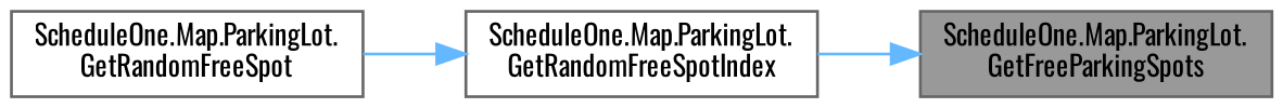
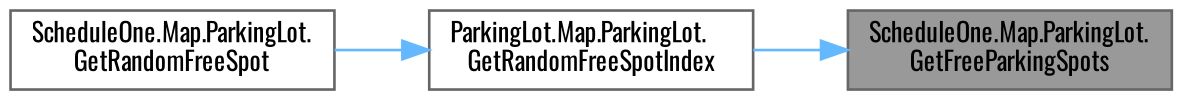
  digraph {
    fontname=Oswald
    rankdir=RL
    node [color=grey40 fillcolor=white fontname=Oswald fontsize=10 shape=box style=filled]
    edge [color=steelblue1 dir=back fontname=Oswald fontsize=10 labelfontname=Helvetica labelfontsize=10 style=solid]
    n1 [color=gray40 fillcolor=grey60 fontcolor=black height=0.2 label="ScheduleOne.Map.ParkingLot.\lGetFreeParkingSpots" width=0.4]
-   n2 [height=0.2 label="ScheduleOne.Map.ParkingLot.\lGetRandomFreeSpotIndex" width=0.4]
+   n2 [height=0.2 label="ParkingLot.Map.ParkingLot.\lGetRandomFreeSpotIndex" width=0.4]
    n3 [height=0.2 label="ScheduleOne.Map.ParkingLot.\lGetRandomFreeSpot" width=0.4]
    n1 -> n2
    n2 -> n3
  }
